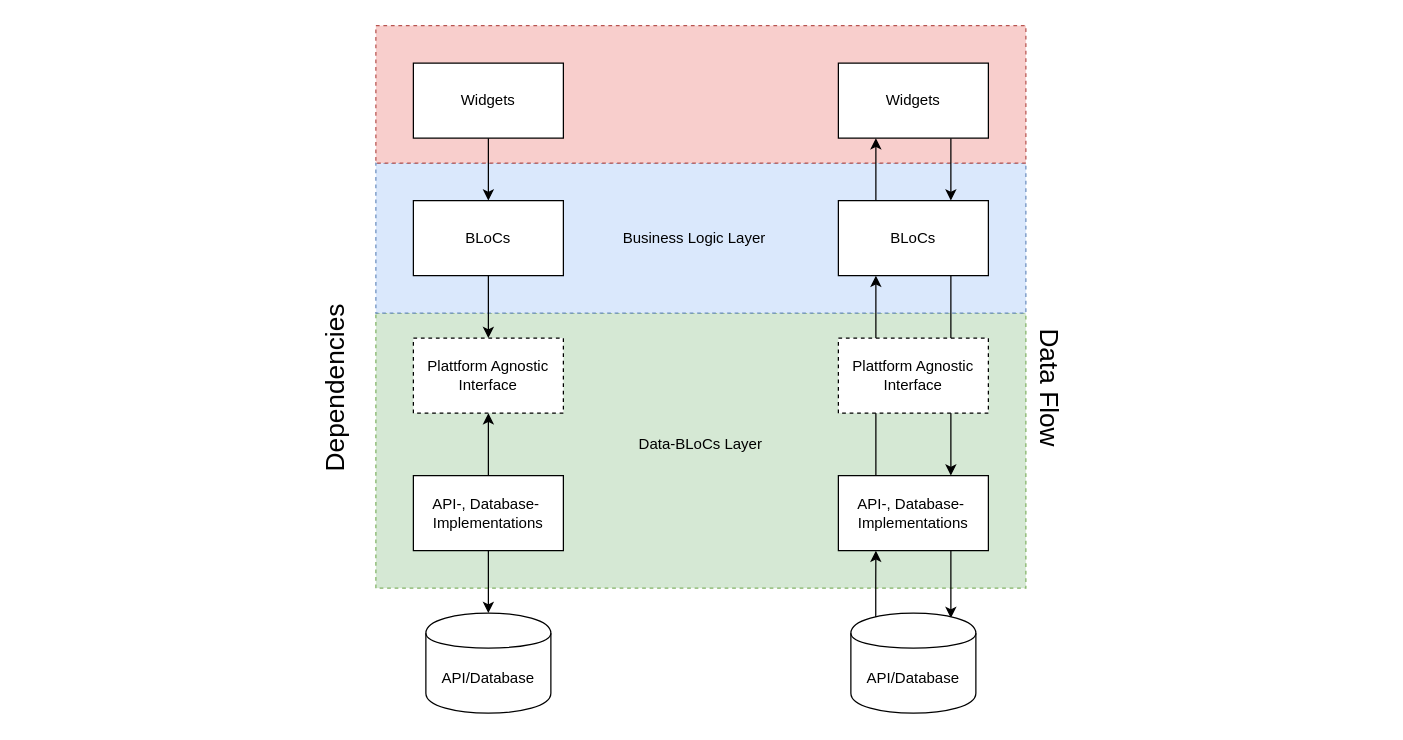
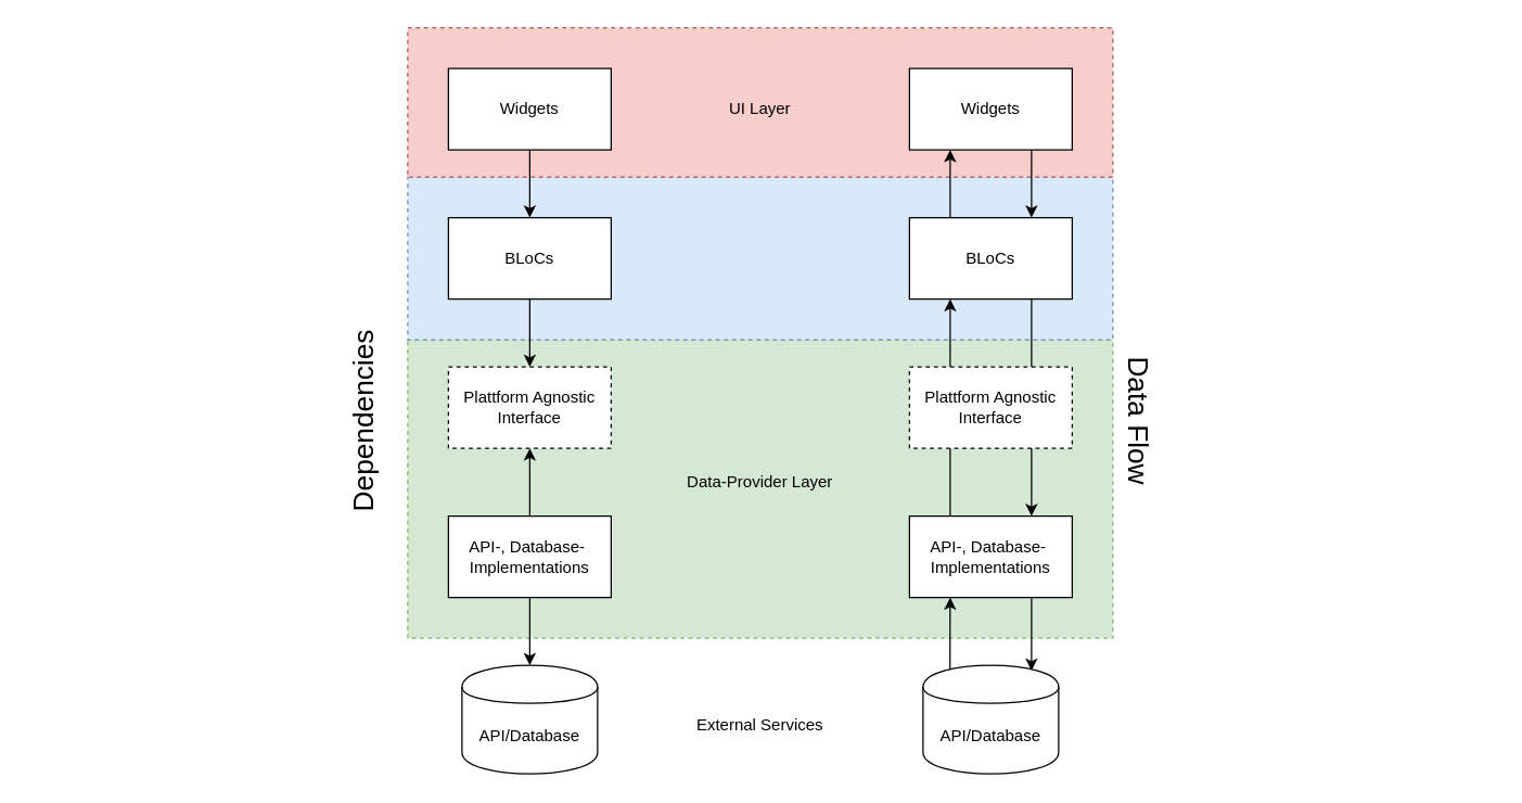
  <mxCell id="0" />
  <mxCell id="1" parent="0" />
  <mxCell id="2" value="" style="rounded=0;whiteSpace=wrap;html=1;fontSize=21;dashed=1;fillColor=#d5e8d4;strokeColor=#82b366;" vertex="1" parent="1"><mxGeometry x="300" y="250" width="520" height="220" as="geometry" /></mxCell>
  <mxCell id="3" value="" style="rounded=0;whiteSpace=wrap;html=1;fontSize=21;dashed=1;fillColor=#dae8fc;strokeColor=#6c8ebf;" vertex="1" parent="1"><mxGeometry x="300" y="130" width="520" height="120" as="geometry" /></mxCell>
  <mxCell id="4" value="" style="rounded=0;whiteSpace=wrap;html=1;fontSize=21;dashed=1;fillColor=#f8cecc;strokeColor=#b85450;" vertex="1" parent="1"><mxGeometry x="300" y="20" width="520" height="110" as="geometry" /></mxCell>
  <mxCell id="5" style="edgeStyle=orthogonalEdgeStyle;rounded=0;orthogonalLoop=1;jettySize=auto;html=1;exitX=0.5;exitY=1;exitDx=0;exitDy=0;" edge="1" parent="1" source="6" target="8"><mxGeometry relative="1" as="geometry" /></mxCell>
  <mxCell id="6" value="Widgets" style="rounded=0;whiteSpace=wrap;html=1;" vertex="1" parent="1"><mxGeometry x="330" y="50" width="120" height="60" as="geometry" /></mxCell>
  <mxCell id="7" style="edgeStyle=orthogonalEdgeStyle;rounded=0;orthogonalLoop=1;jettySize=auto;html=1;exitX=0.5;exitY=1;exitDx=0;exitDy=0;entryX=0.5;entryY=0;entryDx=0;entryDy=0;" edge="1" parent="1" source="8" target="9"><mxGeometry relative="1" as="geometry" /></mxCell>
  <mxCell id="8" value="BLoCs" style="rounded=0;whiteSpace=wrap;html=1;" vertex="1" parent="1"><mxGeometry x="330" y="160" width="120" height="60" as="geometry" /></mxCell>
  <mxCell id="9" value="Plattform Agnostic Interface" style="rounded=0;whiteSpace=wrap;html=1;dashed=1;" vertex="1" parent="1"><mxGeometry x="330" y="270" width="120" height="60" as="geometry" /></mxCell>
  <mxCell id="10" style="edgeStyle=orthogonalEdgeStyle;rounded=0;orthogonalLoop=1;jettySize=auto;html=1;exitX=0.5;exitY=0;exitDx=0;exitDy=0;entryX=0.5;entryY=1;entryDx=0;entryDy=0;" edge="1" parent="1" source="12" target="9"><mxGeometry relative="1" as="geometry" /></mxCell>
  <mxCell id="11" style="edgeStyle=orthogonalEdgeStyle;rounded=0;orthogonalLoop=1;jettySize=auto;html=1;exitX=0.5;exitY=1;exitDx=0;exitDy=0;entryX=0.5;entryY=0;entryDx=0;entryDy=0;" edge="1" parent="1" source="12" target="16"><mxGeometry relative="1" as="geometry" /></mxCell>
  <mxCell id="12" value="API-, Database-&amp;nbsp;&lt;br&gt;Implementations" style="rounded=0;whiteSpace=wrap;html=1;" vertex="1" parent="1"><mxGeometry x="330" y="380" width="120" height="60" as="geometry" /></mxCell>
- <mxCell id="14" value="Business Logic Layer" style="text;html=1;strokeColor=none;fillColor=none;align=center;verticalAlign=middle;whiteSpace=wrap;rounded=0;" vertex="1" parent="1"><mxGeometry x="450" y="180" width="210" height="20" as="geometry" /></mxCell>
- <mxCell id="15" value="Data-BLoCs Layer" style="text;html=1;strokeColor=none;fillColor=none;align=center;verticalAlign=middle;whiteSpace=wrap;rounded=0;" vertex="1" parent="1"><mxGeometry x="450" y="290" width="220" height="130" as="geometry" /></mxCell>
+ <mxCell id="13" value="UI Layer" style="text;html=1;strokeColor=none;fillColor=none;align=center;verticalAlign=middle;whiteSpace=wrap;rounded=0;" vertex="1" parent="1"><mxGeometry x="450" y="70" width="220" height="20" as="geometry" /></mxCell>
+ <mxCell id="15" value="Data-Provider Layer" style="text;html=1;strokeColor=none;fillColor=none;align=center;verticalAlign=middle;whiteSpace=wrap;rounded=0;" vertex="1" parent="1"><mxGeometry x="450" y="290" width="220" height="130" as="geometry" /></mxCell>
  <mxCell id="16" value="API/Database" style="shape=cylinder;whiteSpace=wrap;html=1;boundedLbl=1;backgroundOutline=1;" vertex="1" parent="1"><mxGeometry x="340" y="490" width="100" height="80" as="geometry" /></mxCell>
  <mxCell id="17" style="edgeStyle=orthogonalEdgeStyle;rounded=0;orthogonalLoop=1;jettySize=auto;html=1;exitX=0.75;exitY=1;exitDx=0;exitDy=0;entryX=0.75;entryY=0;entryDx=0;entryDy=0;" edge="1" parent="1" source="18" target="21"><mxGeometry relative="1" as="geometry" /></mxCell>
  <mxCell id="18" value="Widgets" style="rounded=0;whiteSpace=wrap;html=1;" vertex="1" parent="1"><mxGeometry x="670" y="50" width="120" height="60" as="geometry" /></mxCell>
  <mxCell id="19" style="edgeStyle=orthogonalEdgeStyle;rounded=0;orthogonalLoop=1;jettySize=auto;html=1;exitX=0.75;exitY=1;exitDx=0;exitDy=0;entryX=0.75;entryY=0;entryDx=0;entryDy=0;" edge="1" parent="1" source="21" target="24"><mxGeometry relative="1" as="geometry" /></mxCell>
  <mxCell id="20" style="edgeStyle=orthogonalEdgeStyle;rounded=0;orthogonalLoop=1;jettySize=auto;html=1;exitX=0.25;exitY=0;exitDx=0;exitDy=0;entryX=0.25;entryY=1;entryDx=0;entryDy=0;" edge="1" parent="1" source="21" target="18"><mxGeometry relative="1" as="geometry" /></mxCell>
  <mxCell id="21" value="BLoCs" style="rounded=0;whiteSpace=wrap;html=1;" vertex="1" parent="1"><mxGeometry x="670" y="160" width="120" height="60" as="geometry" /></mxCell>
  <mxCell id="22" style="edgeStyle=orthogonalEdgeStyle;rounded=0;orthogonalLoop=1;jettySize=auto;html=1;exitX=0.75;exitY=1;exitDx=0;exitDy=0;" edge="1" parent="1" source="24"><mxGeometry relative="1" as="geometry"><mxPoint x="760" y="494" as="targetPoint" /></mxGeometry></mxCell>
  <mxCell id="23" style="edgeStyle=orthogonalEdgeStyle;rounded=0;orthogonalLoop=1;jettySize=auto;html=1;exitX=0.25;exitY=0;exitDx=0;exitDy=0;entryX=0.25;entryY=1;entryDx=0;entryDy=0;" edge="1" parent="1" source="24" target="21"><mxGeometry relative="1" as="geometry" /></mxCell>
  <mxCell id="24" value="API-, Database-&amp;nbsp;&lt;br&gt;Implementations" style="rounded=0;whiteSpace=wrap;html=1;" vertex="1" parent="1"><mxGeometry x="670" y="380" width="120" height="60" as="geometry" /></mxCell>
  <mxCell id="25" style="edgeStyle=orthogonalEdgeStyle;rounded=0;orthogonalLoop=1;jettySize=auto;html=1;exitX=0.199;exitY=0.049;exitDx=0;exitDy=0;exitPerimeter=0;entryX=0.25;entryY=1;entryDx=0;entryDy=0;" edge="1" parent="1" source="26" target="24"><mxGeometry relative="1" as="geometry" /></mxCell>
  <mxCell id="26" value="API/Database" style="shape=cylinder;whiteSpace=wrap;html=1;boundedLbl=1;backgroundOutline=1;" vertex="1" parent="1"><mxGeometry x="680" y="490" width="100" height="80" as="geometry" /></mxCell>
  <mxCell id="27" value="Plattform Agnostic Interface" style="rounded=0;whiteSpace=wrap;html=1;dashed=1;" vertex="1" parent="1"><mxGeometry x="670" y="270" width="120" height="60" as="geometry" /></mxCell>
  <mxCell id="28" value="Dependencies&lt;br style=&quot;font-size: 21px;&quot;&gt;&amp;nbsp;" style="text;html=1;strokeColor=none;fillColor=none;align=center;verticalAlign=middle;whiteSpace=wrap;rounded=0;rotation=-90;fontSize=21;" vertex="1" parent="1"><mxGeometry x="20" y="290" width="520" height="40" as="geometry" /></mxCell>
  <mxCell id="29" value="Data Flow" style="text;html=1;strokeColor=none;fillColor=none;align=center;verticalAlign=middle;whiteSpace=wrap;rounded=0;rotation=90;fontSize=21;" vertex="1" parent="1"><mxGeometry x="580" y="290" width="520" height="40" as="geometry" /></mxCell>
+ <mxCell id="30" value="&lt;span style=&quot;font-size: 12px&quot;&gt;External Services&lt;br&gt;&lt;/span&gt;" style="text;html=1;strokeColor=none;fillColor=none;align=center;verticalAlign=middle;whiteSpace=wrap;rounded=0;dashed=1;fontSize=21;" vertex="1" parent="1"><mxGeometry x="440" y="520" width="240" height="20" as="geometry" /></mxCell>
